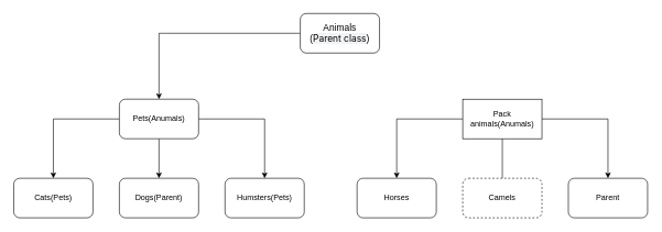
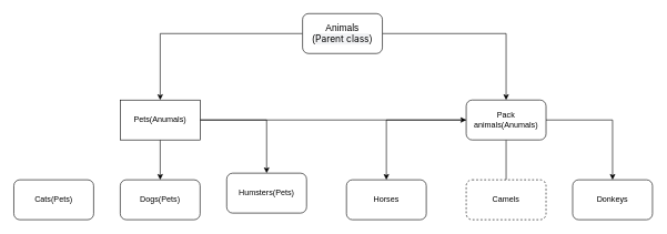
  <mxCell id="0" />
  <mxCell id="1" parent="0" />
+ <mxCell id="2" style="edgeStyle=orthogonalEdgeStyle;rounded=0;orthogonalLoop=1;jettySize=auto;html=1;entryX=0.5;entryY=0;entryDx=0;entryDy=0;" edge="1" parent="1" source="4" target="12"><mxGeometry relative="1" as="geometry" /></mxCell>
  <mxCell id="3" style="edgeStyle=orthogonalEdgeStyle;rounded=0;orthogonalLoop=1;jettySize=auto;html=1;entryX=0.5;entryY=0;entryDx=0;entryDy=0;" edge="1" parent="1" source="4" target="8"><mxGeometry relative="1" as="geometry" /></mxCell>
  <mxCell id="4" value="&lt;font style=&quot;font-size: 14px;&quot;&gt;Animals&lt;/font&gt;&lt;div style=&quot;font-size: 14px;&quot;&gt;&lt;font style=&quot;font-size: 14px;&quot;&gt;(&lt;span style=&quot;background-color: rgba(7, 28, 71, 0.05); font-family: &amp;quot;YS Text&amp;quot;, -apple-system, BlinkMacSystemFont, Arial, Helvetica, sans-serif; text-align: start; white-space-collapse: preserve;&quot;&gt;Parent class&lt;/span&gt;&lt;span style=&quot;background-color: initial;&quot;&gt;)&lt;/span&gt;&lt;/font&gt;&lt;/div&gt;" style="rounded=1;whiteSpace=wrap;html=1;" vertex="1" parent="1"><mxGeometry x="454" y="20" width="120" height="60" as="geometry" /></mxCell>
- <mxCell id="5" style="edgeStyle=orthogonalEdgeStyle;rounded=0;orthogonalLoop=1;jettySize=auto;html=1;entryX=0.5;entryY=0;entryDx=0;entryDy=0;" edge="1" parent="1" source="8" target="14"><mxGeometry relative="1" as="geometry" /></mxCell>
+ <mxCell id="5" style="edgeStyle=orthogonalEdgeStyle;rounded=0;orthogonalLoop=1;jettySize=auto;html=1;" edge="1" parent="1" source="8" target="12"><mxGeometry relative="1" as="geometry" /></mxCell>
  <mxCell id="6" style="edgeStyle=orthogonalEdgeStyle;rounded=0;orthogonalLoop=1;jettySize=auto;html=1;entryX=0.5;entryY=0;entryDx=0;entryDy=0;" edge="1" parent="1" source="8" target="15"><mxGeometry relative="1" as="geometry" /></mxCell>
  <mxCell id="7" style="edgeStyle=orthogonalEdgeStyle;rounded=0;orthogonalLoop=1;jettySize=auto;html=1;entryX=0.5;entryY=0;entryDx=0;entryDy=0;" edge="1" parent="1" source="8" target="13"><mxGeometry relative="1" as="geometry" /></mxCell>
- <mxCell id="8" value="Pets(Anumals)" style="rounded=1;whiteSpace=wrap;html=1;" vertex="1" parent="1"><mxGeometry x="180" y="150" width="120" height="60" as="geometry" /></mxCell>
+ <mxCell id="8" value="Pets(Anumals)" style="whiteSpace=wrap;html=1;rounded=0;" vertex="1" parent="1"><mxGeometry x="180" y="150" width="120" height="60" as="geometry" /></mxCell>
  <mxCell id="9" style="edgeStyle=orthogonalEdgeStyle;rounded=0;orthogonalLoop=1;jettySize=auto;html=1;entryX=0.5;entryY=0;entryDx=0;entryDy=0;" edge="1" parent="1" source="12" target="16"><mxGeometry relative="1" as="geometry" /></mxCell>
  <mxCell id="10" style="edgeStyle=orthogonalEdgeStyle;rounded=0;orthogonalLoop=1;jettySize=auto;html=1;entryX=0.5;entryY=0;entryDx=0;entryDy=0;endArrow=none;" edge="1" parent="1" source="12" target="17"><mxGeometry relative="1" as="geometry" /></mxCell>
  <mxCell id="11" style="edgeStyle=orthogonalEdgeStyle;rounded=0;orthogonalLoop=1;jettySize=auto;html=1;entryX=0.5;entryY=0;entryDx=0;entryDy=0;" edge="1" parent="1" source="12" target="18"><mxGeometry relative="1" as="geometry" /></mxCell>
- <mxCell id="12" value="Pack animals(Anumals)" style="whiteSpace=wrap;html=1;rounded=0;" vertex="1" parent="1"><mxGeometry x="700" y="150" width="120" height="60" as="geometry" /></mxCell>
- <mxCell id="13" value="Dogs(Parent)" style="rounded=1;whiteSpace=wrap;html=1;" vertex="1" parent="1"><mxGeometry x="180" y="270" width="120" height="60" as="geometry" /></mxCell>
+ <mxCell id="12" value="Pack animals(Anumals)" style="rounded=1;whiteSpace=wrap;html=1;" vertex="1" parent="1"><mxGeometry x="700" y="150" width="120" height="60" as="geometry" /></mxCell>
+ <mxCell id="13" value="Dogs(Pets)" style="rounded=1;whiteSpace=wrap;html=1;" vertex="1" parent="1"><mxGeometry x="180" y="270" width="120" height="60" as="geometry" /></mxCell>
  <mxCell id="14" value="Cats(Pets)" style="rounded=1;whiteSpace=wrap;html=1;" vertex="1" parent="1"><mxGeometry x="20" y="270" width="120" height="60" as="geometry" /></mxCell>
- <mxCell id="15" value="Humsters(Pets)" style="rounded=1;whiteSpace=wrap;html=1;" vertex="1" parent="1"><mxGeometry x="340" y="270" width="120" height="60" as="geometry" /></mxCell>
- <mxCell id="16" value="Horses" style="rounded=1;whiteSpace=wrap;html=1;" vertex="1" parent="1"><mxGeometry x="540" y="270" width="120" height="60" as="geometry" /></mxCell>
+ <mxCell id="15" value="Humsters(Pets)" style="rounded=1;whiteSpace=wrap;html=1;" vertex="1" parent="1"><mxGeometry x="340" y="260" width="120" height="60" as="geometry" /></mxCell>
+ <mxCell id="16" value="Horses" style="rounded=1;whiteSpace=wrap;html=1;" vertex="1" parent="1"><mxGeometry x="520" y="270" width="120" height="60" as="geometry" /></mxCell>
  <mxCell id="17" value="Camels" style="rounded=1;whiteSpace=wrap;html=1;dashed=1;" vertex="1" parent="1"><mxGeometry x="700" y="270" width="120" height="60" as="geometry" /></mxCell>
- <mxCell id="18" value="Parent" style="rounded=1;whiteSpace=wrap;html=1;" vertex="1" parent="1"><mxGeometry x="860" y="270" width="120" height="60" as="geometry" /></mxCell>
+ <mxCell id="18" value="Donkeys" style="rounded=1;whiteSpace=wrap;html=1;" vertex="1" parent="1"><mxGeometry x="860" y="270" width="120" height="60" as="geometry" /></mxCell>
